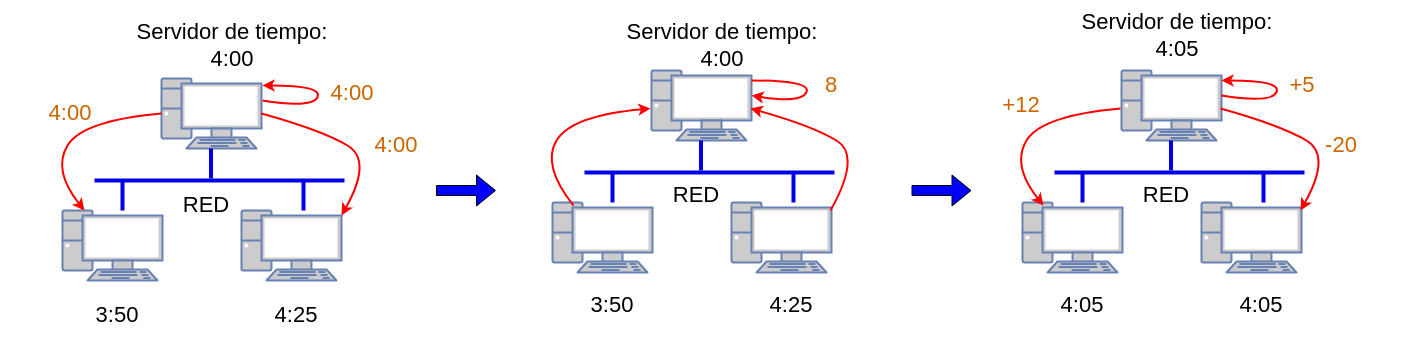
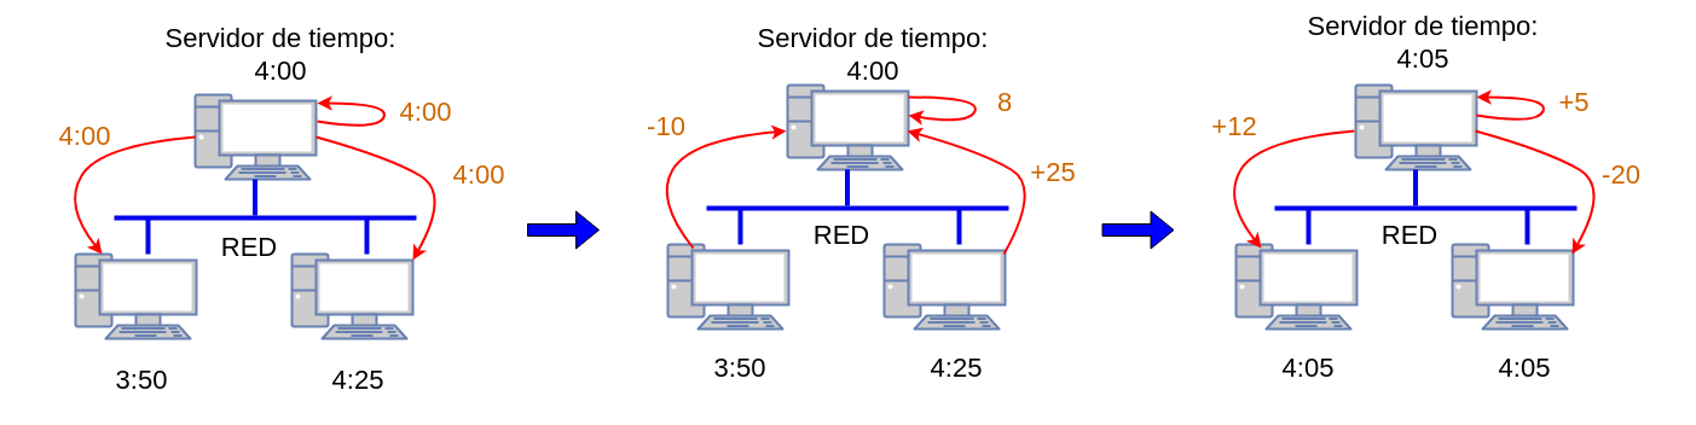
  <mxCell id="0" />
  <mxCell id="1" parent="0" />
  <mxCell id="2" value="" style="shape=flexArrow;endArrow=classic;html=1;rounded=0;fillColor=#0000FF;" edge="1" parent="1"><mxGeometry width="50" height="50" relative="1" as="geometry"><mxPoint x="435.5" y="190" as="sourcePoint" /><mxPoint x="495.5" y="190" as="targetPoint" /></mxGeometry></mxCell>
  <mxCell id="3" value="" style="shape=flexArrow;endArrow=classic;html=1;rounded=0;fillColor=#0000FF;" edge="1" parent="1"><mxGeometry width="50" height="50" relative="1" as="geometry"><mxPoint x="911" y="190" as="sourcePoint" /><mxPoint x="971" y="190" as="targetPoint" /></mxGeometry></mxCell>
  <mxCell id="4" value="Servidor de tiempo: 4:00" style="text;html=1;align=center;verticalAlign=middle;whiteSpace=wrap;rounded=0;fontSize=22;" vertex="1" parent="1"><mxGeometry x="120" y="30" width="224" height="30" as="geometry" /></mxCell>
  <mxCell id="5" value="Servidor de tiempo: 4:00" style="text;html=1;align=center;verticalAlign=middle;whiteSpace=wrap;rounded=0;fontSize=22;" vertex="1" parent="1"><mxGeometry x="610" y="30" width="224" height="30" as="geometry" /></mxCell>
  <mxCell id="6" value="Servidor de tiempo: 4:05" style="text;html=1;align=center;verticalAlign=middle;whiteSpace=wrap;rounded=0;fontSize=22;" vertex="1" parent="1"><mxGeometry x="1065" y="20" width="224" height="30" as="geometry" /></mxCell>
  <mxCell id="7" value="" style="fontColor=#0066CC;verticalAlign=top;verticalLabelPosition=bottom;labelPosition=center;align=center;html=1;outlineConnect=0;fillColor=#CCCCCC;strokeColor=#6881B3;gradientColor=none;gradientDirection=north;strokeWidth=2;shape=mxgraph.networks.pc;" vertex="1" parent="1"><mxGeometry x="62" y="210" width="100" height="70" as="geometry" /></mxCell>
  <mxCell id="8" value="" style="fontColor=#0066CC;verticalAlign=top;verticalLabelPosition=bottom;labelPosition=center;align=center;html=1;outlineConnect=0;fillColor=#CCCCCC;strokeColor=#6881B3;gradientColor=none;gradientDirection=north;strokeWidth=2;shape=mxgraph.networks.pc;" vertex="1" parent="1"><mxGeometry x="241" y="210" width="100" height="70" as="geometry" /></mxCell>
  <mxCell id="9" value="" style="fontColor=#0066CC;verticalAlign=top;verticalLabelPosition=bottom;labelPosition=center;align=center;html=1;outlineConnect=0;fillColor=#CCCCCC;strokeColor=#6881B3;gradientColor=none;gradientDirection=north;strokeWidth=2;shape=mxgraph.networks.pc;" vertex="1" parent="1"><mxGeometry x="161" y="78" width="100" height="70" as="geometry" /></mxCell>
  <mxCell id="10" value="" style="endArrow=none;html=1;rounded=0;strokeWidth=4;strokeColor=#0000ED;" edge="1" parent="1"><mxGeometry width="50" height="50" relative="1" as="geometry"><mxPoint x="94" y="180" as="sourcePoint" /><mxPoint x="344" y="180" as="targetPoint" /></mxGeometry></mxCell>
  <mxCell id="11" value="" style="endArrow=none;html=1;rounded=0;strokeWidth=4;strokeColor=#0000ED;" edge="1" parent="1"><mxGeometry width="50" height="50" relative="1" as="geometry"><mxPoint x="303" y="210" as="sourcePoint" /><mxPoint x="303" y="180" as="targetPoint" /></mxGeometry></mxCell>
  <mxCell id="12" value="" style="endArrow=none;html=1;rounded=0;strokeWidth=4;strokeColor=#0000ED;" edge="1" parent="1"><mxGeometry width="50" height="50" relative="1" as="geometry"><mxPoint x="210.5" y="178" as="sourcePoint" /><mxPoint x="210.5" y="148" as="targetPoint" /></mxGeometry></mxCell>
  <mxCell id="13" value="" style="endArrow=none;html=1;rounded=0;strokeWidth=4;strokeColor=#0000ED;" edge="1" parent="1"><mxGeometry width="50" height="50" relative="1" as="geometry"><mxPoint x="122" y="210" as="sourcePoint" /><mxPoint x="122" y="180" as="targetPoint" /></mxGeometry></mxCell>
  <mxCell id="14" value="RED" style="text;html=1;align=center;verticalAlign=middle;whiteSpace=wrap;rounded=0;fontSize=22;" vertex="1" parent="1"><mxGeometry x="146" y="190" width="120" height="30" as="geometry" /></mxCell>
  <mxCell id="15" value="" style="endArrow=classic;html=1;rounded=0;exitX=0;exitY=0.5;exitDx=0;exitDy=0;exitPerimeter=0;strokeColor=#FF0000;strokeWidth=2;curved=1;" edge="1" parent="1" source="9" target="7"><mxGeometry width="50" height="50" relative="1" as="geometry"><mxPoint x="12" y="390" as="sourcePoint" /><mxPoint x="62" y="340" as="targetPoint" /><Array as="points"><mxPoint x="82" y="120" /><mxPoint x="52" y="170" /></Array></mxGeometry></mxCell>
  <mxCell id="16" value="" style="fontColor=#0066CC;verticalAlign=top;verticalLabelPosition=bottom;labelPosition=center;align=center;html=1;outlineConnect=0;fillColor=#CCCCCC;strokeColor=#6881B3;gradientColor=none;gradientDirection=north;strokeWidth=2;shape=mxgraph.networks.pc;" vertex="1" parent="1"><mxGeometry x="552" y="202" width="100" height="70" as="geometry" /></mxCell>
  <mxCell id="17" value="" style="fontColor=#0066CC;verticalAlign=top;verticalLabelPosition=bottom;labelPosition=center;align=center;html=1;outlineConnect=0;fillColor=#CCCCCC;strokeColor=#6881B3;gradientColor=none;gradientDirection=north;strokeWidth=2;shape=mxgraph.networks.pc;" vertex="1" parent="1"><mxGeometry x="731" y="202" width="100" height="70" as="geometry" /></mxCell>
  <mxCell id="18" value="" style="fontColor=#0066CC;verticalAlign=top;verticalLabelPosition=bottom;labelPosition=center;align=center;html=1;outlineConnect=0;fillColor=#CCCCCC;strokeColor=#6881B3;gradientColor=none;gradientDirection=north;strokeWidth=2;shape=mxgraph.networks.pc;" vertex="1" parent="1"><mxGeometry x="651" y="70" width="100" height="70" as="geometry" /></mxCell>
  <mxCell id="19" value="" style="endArrow=none;html=1;rounded=0;strokeWidth=4;strokeColor=#0000ED;" edge="1" parent="1"><mxGeometry width="50" height="50" relative="1" as="geometry"><mxPoint x="584" y="172" as="sourcePoint" /><mxPoint x="834" y="172" as="targetPoint" /></mxGeometry></mxCell>
  <mxCell id="20" value="" style="endArrow=none;html=1;rounded=0;strokeWidth=4;strokeColor=#0000ED;" edge="1" parent="1"><mxGeometry width="50" height="50" relative="1" as="geometry"><mxPoint x="793" y="202" as="sourcePoint" /><mxPoint x="793" y="172" as="targetPoint" /></mxGeometry></mxCell>
  <mxCell id="21" value="" style="endArrow=none;html=1;rounded=0;strokeWidth=4;strokeColor=#0000ED;" edge="1" parent="1"><mxGeometry width="50" height="50" relative="1" as="geometry"><mxPoint x="700.5" y="170" as="sourcePoint" /><mxPoint x="700.5" y="140" as="targetPoint" /></mxGeometry></mxCell>
  <mxCell id="22" value="" style="endArrow=none;html=1;rounded=0;strokeWidth=4;strokeColor=#0000ED;" edge="1" parent="1"><mxGeometry width="50" height="50" relative="1" as="geometry"><mxPoint x="612" y="202" as="sourcePoint" /><mxPoint x="612" y="172" as="targetPoint" /></mxGeometry></mxCell>
  <mxCell id="23" value="RED" style="text;html=1;align=center;verticalAlign=middle;whiteSpace=wrap;rounded=0;fontSize=22;" vertex="1" parent="1"><mxGeometry x="636" y="180" width="120" height="30" as="geometry" /></mxCell>
  <mxCell id="24" value="" style="fontColor=#0066CC;verticalAlign=top;verticalLabelPosition=bottom;labelPosition=center;align=center;html=1;outlineConnect=0;fillColor=#CCCCCC;strokeColor=#6881B3;gradientColor=none;gradientDirection=north;strokeWidth=2;shape=mxgraph.networks.pc;" vertex="1" parent="1"><mxGeometry x="1022" y="202" width="100" height="70" as="geometry" /></mxCell>
  <mxCell id="25" value="" style="fontColor=#0066CC;verticalAlign=top;verticalLabelPosition=bottom;labelPosition=center;align=center;html=1;outlineConnect=0;fillColor=#CCCCCC;strokeColor=#6881B3;gradientColor=none;gradientDirection=north;strokeWidth=2;shape=mxgraph.networks.pc;" vertex="1" parent="1"><mxGeometry x="1201" y="202" width="100" height="70" as="geometry" /></mxCell>
  <mxCell id="26" value="" style="fontColor=#0066CC;verticalAlign=top;verticalLabelPosition=bottom;labelPosition=center;align=center;html=1;outlineConnect=0;fillColor=#CCCCCC;strokeColor=#6881B3;gradientColor=none;gradientDirection=north;strokeWidth=2;shape=mxgraph.networks.pc;" vertex="1" parent="1"><mxGeometry x="1121" y="70" width="100" height="70" as="geometry" /></mxCell>
  <mxCell id="27" value="" style="endArrow=none;html=1;rounded=0;strokeWidth=4;strokeColor=#0000ED;" edge="1" parent="1"><mxGeometry width="50" height="50" relative="1" as="geometry"><mxPoint x="1054" y="172" as="sourcePoint" /><mxPoint x="1304" y="172" as="targetPoint" /></mxGeometry></mxCell>
  <mxCell id="28" value="" style="endArrow=none;html=1;rounded=0;strokeWidth=4;strokeColor=#0000ED;" edge="1" parent="1"><mxGeometry width="50" height="50" relative="1" as="geometry"><mxPoint x="1263" y="202" as="sourcePoint" /><mxPoint x="1263" y="172" as="targetPoint" /></mxGeometry></mxCell>
  <mxCell id="29" value="" style="endArrow=none;html=1;rounded=0;strokeWidth=4;strokeColor=#0000ED;" edge="1" parent="1"><mxGeometry width="50" height="50" relative="1" as="geometry"><mxPoint x="1170.5" y="170" as="sourcePoint" /><mxPoint x="1170.5" y="140" as="targetPoint" /></mxGeometry></mxCell>
  <mxCell id="30" value="" style="endArrow=none;html=1;rounded=0;strokeWidth=4;strokeColor=#0000ED;" edge="1" parent="1"><mxGeometry width="50" height="50" relative="1" as="geometry"><mxPoint x="1082" y="202" as="sourcePoint" /><mxPoint x="1082" y="172" as="targetPoint" /></mxGeometry></mxCell>
  <mxCell id="31" value="RED" style="text;html=1;align=center;verticalAlign=middle;whiteSpace=wrap;rounded=0;fontSize=22;" vertex="1" parent="1"><mxGeometry x="1106" y="180" width="120" height="30" as="geometry" /></mxCell>
  <mxCell id="32" value="" style="endArrow=classic;html=1;rounded=0;strokeColor=#FF0000;strokeWidth=2;curved=1;" edge="1" parent="1"><mxGeometry width="50" height="50" relative="1" as="geometry"><mxPoint x="262" y="100" as="sourcePoint" /><mxPoint x="262" y="85" as="targetPoint" /><Array as="points"><mxPoint x="312" y="108" /><mxPoint x="322" y="85" /></Array></mxGeometry></mxCell>
  <mxCell id="33" value="" style="endArrow=classic;html=1;rounded=0;exitX=1;exitY=0.5;exitDx=0;exitDy=0;exitPerimeter=0;strokeColor=#FF0000;strokeWidth=2;curved=1;entryX=1;entryY=0.07;entryDx=0;entryDy=0;entryPerimeter=0;" edge="1" parent="1" source="9" target="8"><mxGeometry width="50" height="50" relative="1" as="geometry"><mxPoint x="221" y="330" as="sourcePoint" /><mxPoint x="122" y="427" as="targetPoint" /><Array as="points"><mxPoint x="322" y="130" /><mxPoint x="372" y="160" /></Array></mxGeometry></mxCell>
  <mxCell id="34" value="" style="endArrow=classic;html=1;rounded=0;exitX=0;exitY=0.5;exitDx=0;exitDy=0;exitPerimeter=0;strokeColor=#FF0000;strokeWidth=2;curved=1;" edge="1" parent="1"><mxGeometry width="50" height="50" relative="1" as="geometry"><mxPoint x="1120" y="108" as="sourcePoint" /><mxPoint x="1043" y="205" as="targetPoint" /><Array as="points"><mxPoint x="1041" y="115" /><mxPoint x="1011" y="165" /></Array></mxGeometry></mxCell>
  <mxCell id="35" value="" style="endArrow=classic;html=1;rounded=0;strokeColor=#FF0000;strokeWidth=2;curved=1;" edge="1" parent="1"><mxGeometry width="50" height="50" relative="1" as="geometry"><mxPoint x="1221" y="95" as="sourcePoint" /><mxPoint x="1221" y="80" as="targetPoint" /><Array as="points"><mxPoint x="1271" y="103" /><mxPoint x="1281" y="80" /></Array></mxGeometry></mxCell>
  <mxCell id="36" value="" style="endArrow=classic;html=1;rounded=0;exitX=1;exitY=0.5;exitDx=0;exitDy=0;exitPerimeter=0;strokeColor=#FF0000;strokeWidth=2;curved=1;entryX=1;entryY=0.07;entryDx=0;entryDy=0;entryPerimeter=0;" edge="1" parent="1"><mxGeometry width="50" height="50" relative="1" as="geometry"><mxPoint x="1220" y="108" as="sourcePoint" /><mxPoint x="1300" y="210" as="targetPoint" /><Array as="points"><mxPoint x="1281" y="125" /><mxPoint x="1331" y="155" /></Array></mxGeometry></mxCell>
  <mxCell id="37" value="" style="endArrow=none;html=1;rounded=0;exitX=0;exitY=0.5;exitDx=0;exitDy=0;exitPerimeter=0;strokeColor=#FF0000;strokeWidth=2;curved=1;startArrow=classic;startFill=1;endFill=0;" edge="1" parent="1"><mxGeometry width="50" height="50" relative="1" as="geometry"><mxPoint x="650" y="108" as="sourcePoint" /><mxPoint x="573" y="205" as="targetPoint" /><Array as="points"><mxPoint x="571" y="115" /><mxPoint x="541" y="165" /></Array></mxGeometry></mxCell>
  <mxCell id="38" value="" style="endArrow=none;html=1;rounded=0;strokeColor=#FF0000;strokeWidth=2;curved=1;startArrow=classic;startFill=1;endFill=0;" edge="1" parent="1"><mxGeometry width="50" height="50" relative="1" as="geometry"><mxPoint x="751" y="95" as="sourcePoint" /><mxPoint x="751" y="80" as="targetPoint" /><Array as="points"><mxPoint x="801" y="103" /><mxPoint x="811" y="80" /></Array></mxGeometry></mxCell>
  <mxCell id="39" value="" style="endArrow=none;html=1;rounded=0;exitX=1;exitY=0.5;exitDx=0;exitDy=0;exitPerimeter=0;strokeColor=#FF0000;strokeWidth=2;curved=1;entryX=1;entryY=0.07;entryDx=0;entryDy=0;entryPerimeter=0;endFill=0;startArrow=classic;startFill=1;" edge="1" parent="1"><mxGeometry width="50" height="50" relative="1" as="geometry"><mxPoint x="750" y="108" as="sourcePoint" /><mxPoint x="830" y="210" as="targetPoint" /><Array as="points"><mxPoint x="811" y="125" /><mxPoint x="861" y="155" /></Array></mxGeometry></mxCell>
  <mxCell id="40" value="4:25" style="text;html=1;align=center;verticalAlign=middle;whiteSpace=wrap;rounded=0;fontSize=22;" vertex="1" parent="1"><mxGeometry x="731" y="290" width="120" height="30" as="geometry" /></mxCell>
  <mxCell id="41" value="3:50" style="text;html=1;align=center;verticalAlign=middle;whiteSpace=wrap;rounded=0;fontSize=22;" vertex="1" parent="1"><mxGeometry x="552" y="290" width="120" height="30" as="geometry" /></mxCell>
  <mxCell id="42" value="4:25" style="text;html=1;align=center;verticalAlign=middle;whiteSpace=wrap;rounded=0;fontSize=22;" vertex="1" parent="1"><mxGeometry x="235.5" y="300" width="120" height="30" as="geometry" /></mxCell>
  <mxCell id="43" value="3:50" style="text;html=1;align=center;verticalAlign=middle;whiteSpace=wrap;rounded=0;fontSize=22;" vertex="1" parent="1"><mxGeometry x="56.5" y="300" width="120" height="30" as="geometry" /></mxCell>
  <mxCell id="44" value="4:05" style="text;html=1;align=center;verticalAlign=middle;whiteSpace=wrap;rounded=0;fontSize=22;" vertex="1" parent="1"><mxGeometry x="1201" y="290" width="120" height="30" as="geometry" /></mxCell>
  <mxCell id="45" value="4:05" style="text;html=1;align=center;verticalAlign=middle;whiteSpace=wrap;rounded=0;fontSize=22;" vertex="1" parent="1"><mxGeometry x="1022" y="290" width="120" height="30" as="geometry" /></mxCell>
  <mxCell id="46" value="4:00" style="text;html=1;align=center;verticalAlign=middle;whiteSpace=wrap;rounded=0;fontSize=22;fontColor=#CC6600;" vertex="1" parent="1"><mxGeometry x="20" y="98" width="100" height="30" as="geometry" /></mxCell>
  <mxCell id="47" value="4:00" style="text;html=1;align=center;verticalAlign=middle;whiteSpace=wrap;rounded=0;fontSize=22;fontColor=#CC6600;" vertex="1" parent="1"><mxGeometry x="355.5" y="130" width="80" height="30" as="geometry" /></mxCell>
  <mxCell id="48" value="4:00" style="text;html=1;align=center;verticalAlign=middle;whiteSpace=wrap;rounded=0;fontSize=22;fontColor=#CC6600;" vertex="1" parent="1"><mxGeometry x="312" y="78" width="80" height="30" as="geometry" /></mxCell>
  <mxCell id="49" value="8" style="text;html=1;align=center;verticalAlign=middle;whiteSpace=wrap;rounded=0;fontSize=22;fontColor=#CC6600;" vertex="1" parent="1"><mxGeometry x="791" y="70" width="80" height="30" as="geometry" /></mxCell>
+ <mxCell id="50" value="+25" style="text;html=1;align=center;verticalAlign=middle;whiteSpace=wrap;rounded=0;fontSize=22;fontColor=#CC6600;" vertex="1" parent="1"><mxGeometry x="831" y="128" width="80" height="30" as="geometry" /></mxCell>
+ <mxCell id="51" value="-10" style="text;html=1;align=center;verticalAlign=middle;whiteSpace=wrap;rounded=0;fontSize=22;fontColor=#CC6600;" vertex="1" parent="1"><mxGeometry x="511" y="90" width="80" height="30" as="geometry" /></mxCell>
  <mxCell id="52" value="+5" style="text;html=1;align=center;verticalAlign=middle;whiteSpace=wrap;rounded=0;fontSize=22;fontColor=#CC6600;" vertex="1" parent="1"><mxGeometry x="1262" y="70" width="80" height="30" as="geometry" /></mxCell>
  <mxCell id="53" value="-20" style="text;html=1;align=center;verticalAlign=middle;whiteSpace=wrap;rounded=0;fontSize=22;fontColor=#CC6600;" vertex="1" parent="1"><mxGeometry x="1301" y="130" width="80" height="30" as="geometry" /></mxCell>
  <mxCell id="54" value="+12" style="text;html=1;align=center;verticalAlign=middle;whiteSpace=wrap;rounded=0;fontSize=22;fontColor=#CC6600;" vertex="1" parent="1"><mxGeometry x="981" y="90" width="80" height="30" as="geometry" /></mxCell>
